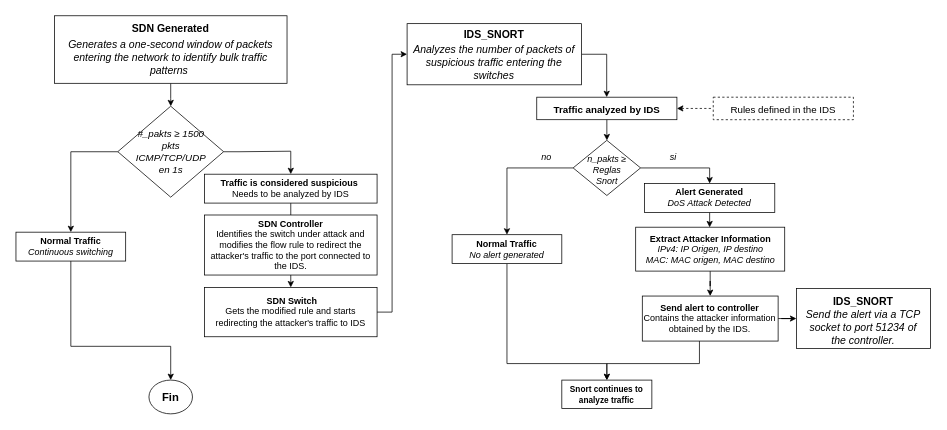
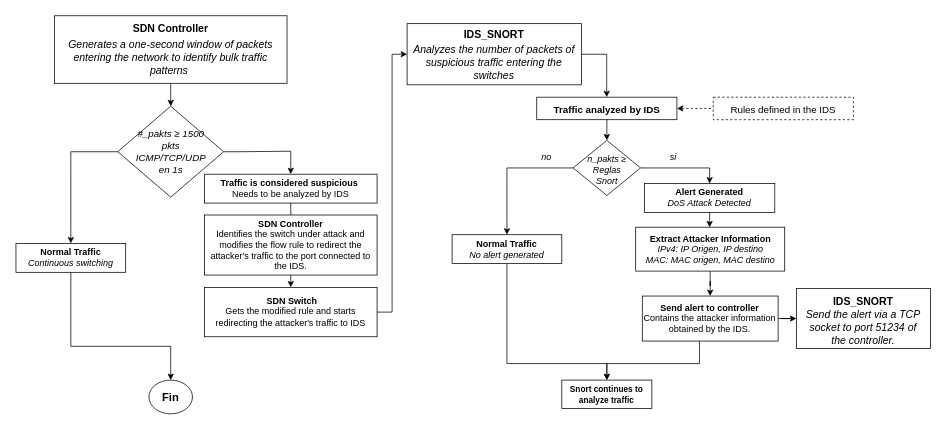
  <mxCell id="0" />
  <mxCell id="1" parent="0" />
  <mxCell id="2" style="edgeStyle=orthogonalEdgeStyle;rounded=0;orthogonalLoop=1;jettySize=auto;html=1;" parent="1" source="3" target="8" edge="1"><mxGeometry relative="1" as="geometry"><Array as="points"><mxPoint x="808" y="72" /></Array></mxGeometry></mxCell>
  <mxCell id="3" value="" style="rounded=0;whiteSpace=wrap;html=1;" parent="1" vertex="1"><mxGeometry x="542" y="31" width="232.5" height="81.5" as="geometry" /></mxCell>
  <mxCell id="4" value="&lt;span style=&quot;font-size: 14px;&quot;&gt;&lt;b&gt;IDS_SNORT&lt;/b&gt;&lt;/span&gt;" style="text;html=1;align=center;verticalAlign=middle;whiteSpace=wrap;rounded=0;fontFamily=Helvetica;fontSize=26;fontColor=default;" parent="1" vertex="1"><mxGeometry x="599.06" y="31" width="118.38" height="20" as="geometry" /></mxCell>
  <mxCell id="5" value="&lt;span style=&quot;font-size: 14px; font-weight: 400;&quot;&gt;&lt;i&gt;Analyzes the number of packets of suspicious traffic entering the switches&lt;/i&gt;&lt;/span&gt;" style="text;whiteSpace=wrap;html=1;align=center;fontStyle=1;fontSize=10;" parent="1" vertex="1"><mxGeometry x="548.25" y="51" width="220" height="50" as="geometry" /></mxCell>
  <mxCell id="6" value="" style="edgeStyle=orthogonalEdgeStyle;rounded=0;orthogonalLoop=1;jettySize=auto;html=1;" parent="1" source="8" target="11" edge="1"><mxGeometry relative="1" as="geometry" /></mxCell>
  <mxCell id="7" value="" style="edgeStyle=orthogonalEdgeStyle;rounded=0;orthogonalLoop=1;jettySize=auto;html=1;endArrow=none;endFill=0;dashed=1;startArrow=classic;startFill=1;" parent="1" source="8" target="28" edge="1"><mxGeometry relative="1" as="geometry" /></mxCell>
  <mxCell id="8" value="&lt;p style=&quot;line-height: 90%;&quot;&gt;&lt;span style=&quot;font-size: 13px;&quot;&gt;&lt;b&gt;Traffic analyzed by IDS&lt;/b&gt;&lt;/span&gt;&lt;br&gt;&lt;/p&gt;" style="text;html=1;align=center;verticalAlign=middle;whiteSpace=wrap;rounded=0;fontFamily=Helvetica;fontSize=26;fillColor=none;strokeColor=default;" parent="1" vertex="1"><mxGeometry x="714.8" y="129" width="186.78" height="30" as="geometry" /></mxCell>
  <mxCell id="9" style="edgeStyle=orthogonalEdgeStyle;rounded=0;orthogonalLoop=1;jettySize=auto;html=1;entryX=0.5;entryY=0;entryDx=0;entryDy=0;" parent="1" source="11" target="14" edge="1"><mxGeometry relative="1" as="geometry" /></mxCell>
  <mxCell id="10" style="edgeStyle=orthogonalEdgeStyle;rounded=0;orthogonalLoop=1;jettySize=auto;html=1;entryX=0.5;entryY=0;entryDx=0;entryDy=0;" parent="1" source="11" target="21" edge="1"><mxGeometry relative="1" as="geometry" /></mxCell>
  <mxCell id="11" value="&lt;font style=&quot;font-size: 12px;&quot;&gt;&lt;span style=&quot;font-family: &amp;quot;Arial Narrow&amp;quot;, sans-serif; text-align: justify; background-color: initial;&quot;&gt;&lt;br&gt;&lt;/span&gt;&lt;/font&gt;&lt;p style=&quot;margin-left:36.0pt;text-align:justify&quot; class=&quot;MsoNormal&quot;&gt;&lt;span style=&quot;font-family:&amp;quot;Arial Narrow&amp;quot;,sans-serif&quot; lang=&quot;ES&quot;&gt;&lt;/span&gt;&lt;/p&gt;" style="rhombus;whiteSpace=wrap;html=1;" parent="1" vertex="1"><mxGeometry x="763.25" y="186.5" width="89.89" height="73.5" as="geometry" /></mxCell>
  <mxCell id="12" value="&lt;span style=&quot;text-wrap: wrap;&quot;&gt;n_pakts&amp;nbsp;&lt;/span&gt;&lt;span style=&quot;text-wrap: wrap; background-color: initial; font-family: &amp;quot;Arial Narrow&amp;quot;, sans-serif; text-align: justify;&quot;&gt;≥ Reglas Snort&lt;/span&gt;" style="text;html=1;align=center;verticalAlign=middle;resizable=0;points=[];autosize=1;strokeColor=none;fillColor=none;fontStyle=2" parent="1" vertex="1"><mxGeometry x="738.19" y="211.25" width="140" height="30" as="geometry" /></mxCell>
  <mxCell id="13" style="edgeStyle=orthogonalEdgeStyle;rounded=0;orthogonalLoop=1;jettySize=auto;html=1;" parent="1" source="14" target="16" edge="1"><mxGeometry relative="1" as="geometry" /></mxCell>
  <mxCell id="14" value="&lt;font&gt;&lt;b&gt;Alert Generated&lt;/b&gt;&lt;br&gt;&lt;i&gt;DoS Attack Detected&lt;/i&gt;&lt;br&gt;&lt;/font&gt;" style="rounded=0;whiteSpace=wrap;html=1;" parent="1" vertex="1"><mxGeometry x="858.4" y="244" width="173.6" height="38.5" as="geometry" /></mxCell>
  <mxCell id="15" value="" style="edgeStyle=orthogonalEdgeStyle;rounded=0;orthogonalLoop=1;jettySize=auto;html=1;" parent="1" source="16" target="19" edge="1"><mxGeometry relative="1" as="geometry" /></mxCell>
  <mxCell id="16" value="&lt;font&gt;&lt;b&gt;Extract Attacker Information&lt;/b&gt;&lt;br&gt;&lt;i style=&quot;&quot;&gt;IPv4: IP Origen, IP destino&lt;br&gt;MAC: MAC origen, MAC destino&lt;/i&gt;&lt;/font&gt;" style="rounded=0;whiteSpace=wrap;html=1;" parent="1" vertex="1"><mxGeometry x="846.64" y="302.25" width="198.6" height="58.5" as="geometry" /></mxCell>
  <mxCell id="17" style="edgeStyle=orthogonalEdgeStyle;rounded=0;orthogonalLoop=1;jettySize=auto;html=1;entryX=0.5;entryY=0;entryDx=0;entryDy=0;" parent="1" source="19" target="24" edge="1"><mxGeometry relative="1" as="geometry"><Array as="points"><mxPoint x="931.62" y="484" /><mxPoint x="808.62" y="484" /></Array></mxGeometry></mxCell>
  <mxCell id="18" style="edgeStyle=orthogonalEdgeStyle;rounded=0;orthogonalLoop=1;jettySize=auto;html=1;entryX=0;entryY=0.5;entryDx=0;entryDy=0;" parent="1" source="19" target="25" edge="1"><mxGeometry relative="1" as="geometry" /></mxCell>
  <mxCell id="19" value="&lt;font&gt;&lt;b&gt;Send alert to controller&lt;/b&gt;&lt;br&gt;Contains the attacker information obtained by the IDS.&lt;/font&gt;" style="rounded=0;whiteSpace=wrap;html=1;" parent="1" vertex="1"><mxGeometry x="855.44" y="394" width="181" height="60" as="geometry" /></mxCell>
  <mxCell id="20" style="edgeStyle=orthogonalEdgeStyle;rounded=0;orthogonalLoop=1;jettySize=auto;html=1;entryX=0.5;entryY=0;entryDx=0;entryDy=0;endArrow=open;" parent="1" source="21" target="24" edge="1"><mxGeometry relative="1" as="geometry"><Array as="points"><mxPoint x="674.62" y="484" /><mxPoint x="808.62" y="484" /></Array></mxGeometry></mxCell>
  <mxCell id="21" value="&lt;font&gt;&lt;b style=&quot;&quot;&gt;Normal Traffic&lt;/b&gt;&lt;br&gt;&lt;i&gt;No alert generated&lt;/i&gt;&lt;br&gt;&lt;/font&gt;" style="rounded=0;whiteSpace=wrap;html=1;" parent="1" vertex="1"><mxGeometry x="601.97" y="312.25" width="146.22" height="38.5" as="geometry" /></mxCell>
  <mxCell id="22" value="&lt;i&gt;si&lt;/i&gt;" style="text;html=1;align=center;verticalAlign=middle;whiteSpace=wrap;rounded=0;" parent="1" vertex="1"><mxGeometry x="884.84" y="199" width="23.78" height="20" as="geometry" /></mxCell>
  <mxCell id="23" value="&lt;i&gt;no&lt;/i&gt;" style="text;html=1;align=center;verticalAlign=middle;whiteSpace=wrap;rounded=0;" parent="1" vertex="1"><mxGeometry x="708.19" y="199" width="40" height="20" as="geometry" /></mxCell>
  <mxCell id="24" value="&lt;span style=&quot;font-size: 11px;&quot;&gt;&lt;b&gt;Snort continues to analyze traffic&lt;/b&gt;&lt;/span&gt;" style="rounded=0;whiteSpace=wrap;html=1;" parent="1" vertex="1"><mxGeometry x="748.2" y="506" width="120" height="38" as="geometry" /></mxCell>
  <mxCell id="25" value="" style="rounded=0;whiteSpace=wrap;html=1;" parent="1" vertex="1"><mxGeometry x="1060.8" y="384" width="178.76" height="80" as="geometry" /></mxCell>
  <mxCell id="26" value="&lt;span style=&quot;font-size: 14px;&quot;&gt;&lt;b&gt;IDS_SNORT&lt;/b&gt;&lt;/span&gt;" style="text;html=1;align=center;verticalAlign=middle;whiteSpace=wrap;rounded=0;fontFamily=Helvetica;fontSize=26;fontColor=default;" parent="1" vertex="1"><mxGeometry x="1090.99" y="386.75" width="118.38" height="20" as="geometry" /></mxCell>
  <mxCell id="27" value="&lt;span style=&quot;font-size: 14px; font-weight: 400;&quot;&gt;&lt;i&gt;Send the alert via a TCP socket to port 51234 of the controller.&lt;/i&gt;&lt;/span&gt;" style="text;whiteSpace=wrap;html=1;align=center;fontStyle=1;fontSize=10;" parent="1" vertex="1"><mxGeometry x="1070.18" y="403.75" width="160" height="40.5" as="geometry" /></mxCell>
  <mxCell id="28" value="&lt;p style=&quot;line-height: 90%;&quot;&gt;&lt;font style=&quot;font-size: 13px;&quot;&gt;Rules defined in the IDS&lt;/font&gt;&lt;/p&gt;" style="text;html=1;align=center;verticalAlign=middle;whiteSpace=wrap;rounded=0;fontFamily=Helvetica;fontSize=26;fillColor=none;strokeColor=default;dashed=1;" parent="1" vertex="1"><mxGeometry x="950.01" y="129" width="186.78" height="30" as="geometry" /></mxCell>
  <mxCell id="29" value="" style="edgeStyle=orthogonalEdgeStyle;rounded=0;orthogonalLoop=1;jettySize=auto;html=1;" parent="1" source="30" target="35" edge="1"><mxGeometry relative="1" as="geometry" /></mxCell>
  <mxCell id="30" value="" style="rounded=0;whiteSpace=wrap;html=1;" parent="1" vertex="1"><mxGeometry x="72" y="20.5" width="310" height="90" as="geometry" /></mxCell>
- <mxCell id="31" value="&lt;span style=&quot;font-size: 14px;&quot;&gt;&lt;b&gt;SDN Generated&lt;/b&gt;&lt;/span&gt;" style="text;html=1;align=center;verticalAlign=middle;whiteSpace=wrap;rounded=0;fontFamily=Helvetica;fontSize=26;fontColor=default;" parent="1" vertex="1"><mxGeometry x="167.81" y="23.5" width="118.38" height="20" as="geometry" /></mxCell>
+ <mxCell id="31" value="&lt;span style=&quot;font-size: 14px;&quot;&gt;&lt;b&gt;SDN Controller&lt;/b&gt;&lt;/span&gt;" style="text;html=1;align=center;verticalAlign=middle;whiteSpace=wrap;rounded=0;fontFamily=Helvetica;fontSize=26;fontColor=default;" parent="1" vertex="1"><mxGeometry x="167.81" y="23.5" width="118.38" height="20" as="geometry" /></mxCell>
  <mxCell id="32" value="&lt;span style=&quot;font-size: 14px; font-weight: 400;&quot;&gt;&lt;i&gt;Generates a one-second window of packets entering the network to identify bulk traffic patterns&amp;nbsp;&lt;/i&gt;&lt;/span&gt;" style="text;whiteSpace=wrap;html=1;align=center;fontStyle=1;fontSize=10;" parent="1" vertex="1"><mxGeometry x="82" y="43.5" width="290" height="50" as="geometry" /></mxCell>
  <mxCell id="33" style="edgeStyle=orthogonalEdgeStyle;rounded=0;orthogonalLoop=1;jettySize=auto;html=1;entryX=0.5;entryY=0;entryDx=0;entryDy=0;" parent="1" source="35" target="40" edge="1"><mxGeometry relative="1" as="geometry"><Array as="points"><mxPoint x="318" y="202" /><mxPoint x="385" y="201" /></Array></mxGeometry></mxCell>
  <mxCell id="34" style="edgeStyle=orthogonalEdgeStyle;rounded=0;orthogonalLoop=1;jettySize=auto;html=1;entryX=0.5;entryY=0;entryDx=0;entryDy=0;" parent="1" source="35" target="38" edge="1"><mxGeometry relative="1" as="geometry"><mxPoint x="92" y="301" as="targetPoint" /><Array as="points"><mxPoint x="94" y="202" /></Array></mxGeometry></mxCell>
  <mxCell id="35" value="&lt;font style=&quot;font-size: 12px;&quot;&gt;&lt;span style=&quot;font-family: &amp;quot;Arial Narrow&amp;quot;, sans-serif; text-align: justify; background-color: initial;&quot;&gt;&lt;br&gt;&lt;/span&gt;&lt;/font&gt;&lt;p style=&quot;margin-left:36.0pt;text-align:justify&quot; class=&quot;MsoNormal&quot;&gt;&lt;span style=&quot;font-family:&amp;quot;Arial Narrow&amp;quot;,sans-serif&quot; lang=&quot;ES&quot;&gt;&lt;/span&gt;&lt;/p&gt;" style="rhombus;whiteSpace=wrap;html=1;" parent="1" vertex="1"><mxGeometry x="156.47" y="141" width="141.05" height="121.25" as="geometry" /></mxCell>
  <mxCell id="36" value="&lt;font style=&quot;font-size: 13px;&quot;&gt;&lt;span style=&quot;text-wrap: wrap;&quot;&gt;#_pakts&amp;nbsp;&lt;/span&gt;&lt;span style=&quot;text-wrap: wrap; background-color: initial; font-family: &amp;quot;Arial Narrow&amp;quot;, sans-serif; text-align: justify;&quot;&gt;≥ 1500 pkts &lt;br&gt;ICMP/TCP/UDP&lt;/span&gt;&lt;/font&gt;&lt;div&gt;&lt;span style=&quot;text-wrap: wrap; background-color: initial; font-family: &amp;quot;Arial Narrow&amp;quot;, sans-serif; text-align: justify;&quot;&gt;&lt;font style=&quot;font-size: 13px;&quot;&gt;en 1s&lt;/font&gt;&lt;/span&gt;&lt;/div&gt;" style="text;html=1;align=center;verticalAlign=middle;resizable=0;points=[];autosize=1;strokeColor=none;fillColor=none;fontStyle=2" parent="1" vertex="1"><mxGeometry x="161.99" y="171.62" width="130" height="60" as="geometry" /></mxCell>
  <mxCell id="37" style="edgeStyle=orthogonalEdgeStyle;rounded=0;orthogonalLoop=1;jettySize=auto;html=1;entryX=0.5;entryY=0;entryDx=0;entryDy=0;" parent="1" source="38" target="44" edge="1"><mxGeometry relative="1" as="geometry"><Array as="points"><mxPoint x="94" y="461" /><mxPoint x="227" y="461" /></Array></mxGeometry></mxCell>
- <mxCell id="38" value="&lt;font&gt;&lt;b style=&quot;&quot;&gt;Normal Traffic&lt;/b&gt;&lt;br&gt;&lt;i&gt;Continuous switching&lt;/i&gt;&lt;br&gt;&lt;/font&gt;" style="rounded=0;whiteSpace=wrap;html=1;" parent="1" vertex="1"><mxGeometry x="20.77" y="308.88" width="146.22" height="38.5" as="geometry" /></mxCell>
+ <mxCell id="38" value="&lt;font&gt;&lt;b style=&quot;&quot;&gt;Normal Traffic&lt;/b&gt;&lt;br&gt;&lt;i&gt;Continuous switching&lt;/i&gt;&lt;br&gt;&lt;/font&gt;" style="rounded=0;whiteSpace=wrap;html=1;" parent="1" vertex="1"><mxGeometry x="20.77" y="323.88" width="146.22" height="38.5" as="geometry" /></mxCell>
  <mxCell id="39" value="" style="edgeStyle=orthogonalEdgeStyle;rounded=0;orthogonalLoop=1;jettySize=auto;html=1;" parent="1" source="40" target="43" edge="1"><mxGeometry relative="1" as="geometry" /></mxCell>
  <mxCell id="40" value="&lt;font&gt;&lt;b&gt;Traffic is considered suspicious&amp;nbsp;&lt;/b&gt;&lt;/font&gt;&lt;div&gt;&lt;font&gt;Needs to be analyzed by IDS&lt;/font&gt;&lt;/div&gt;" style="rounded=0;whiteSpace=wrap;html=1;" parent="1" vertex="1"><mxGeometry x="272" y="231.62" width="230" height="38.5" as="geometry" /></mxCell>
  <mxCell id="41" value="&lt;font&gt;&lt;b style=&quot;&quot;&gt;SDN Controller&lt;br&gt;&lt;/b&gt;Identifies the switch under attack and modifies the flow rule to redirect the attacker's traffic to the port connected to the IDS.&lt;/font&gt;" style="rounded=0;whiteSpace=wrap;html=1;" parent="1" vertex="1"><mxGeometry x="272" y="286" width="230" height="80" as="geometry" /></mxCell>
  <mxCell id="42" style="edgeStyle=orthogonalEdgeStyle;rounded=0;orthogonalLoop=1;jettySize=auto;html=1;entryX=0;entryY=0.5;entryDx=0;entryDy=0;" parent="1" source="43" target="3" edge="1"><mxGeometry relative="1" as="geometry" /></mxCell>
  <mxCell id="43" value="&lt;font&gt;&lt;b style=&quot;&quot;&gt;&amp;nbsp;SDN Switch&lt;br&gt;&lt;/b&gt;Gets the modified rule and starts redirecting the attacker's traffic to IDS&lt;/font&gt;" style="rounded=0;whiteSpace=wrap;html=1;" parent="1" vertex="1"><mxGeometry x="272" y="382.5" width="230" height="65.75" as="geometry" /></mxCell>
  <mxCell id="44" value="&lt;b&gt;&lt;font style=&quot;font-size: 15px;&quot;&gt;Fin&lt;/font&gt;&lt;/b&gt;" style="ellipse;whiteSpace=wrap;html=1;aspect=fixed;" parent="1" vertex="1"><mxGeometry x="197.99" y="506" width="58" height="45" as="geometry" /></mxCell>
